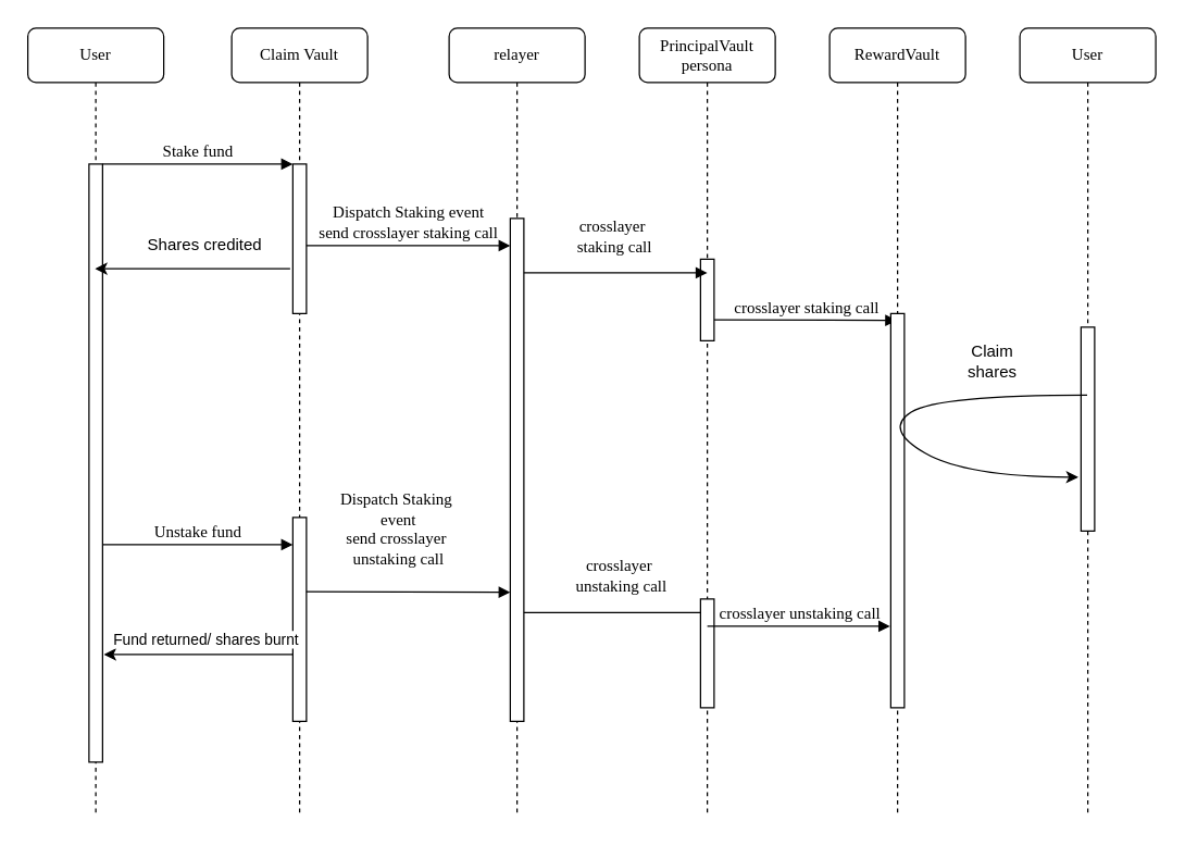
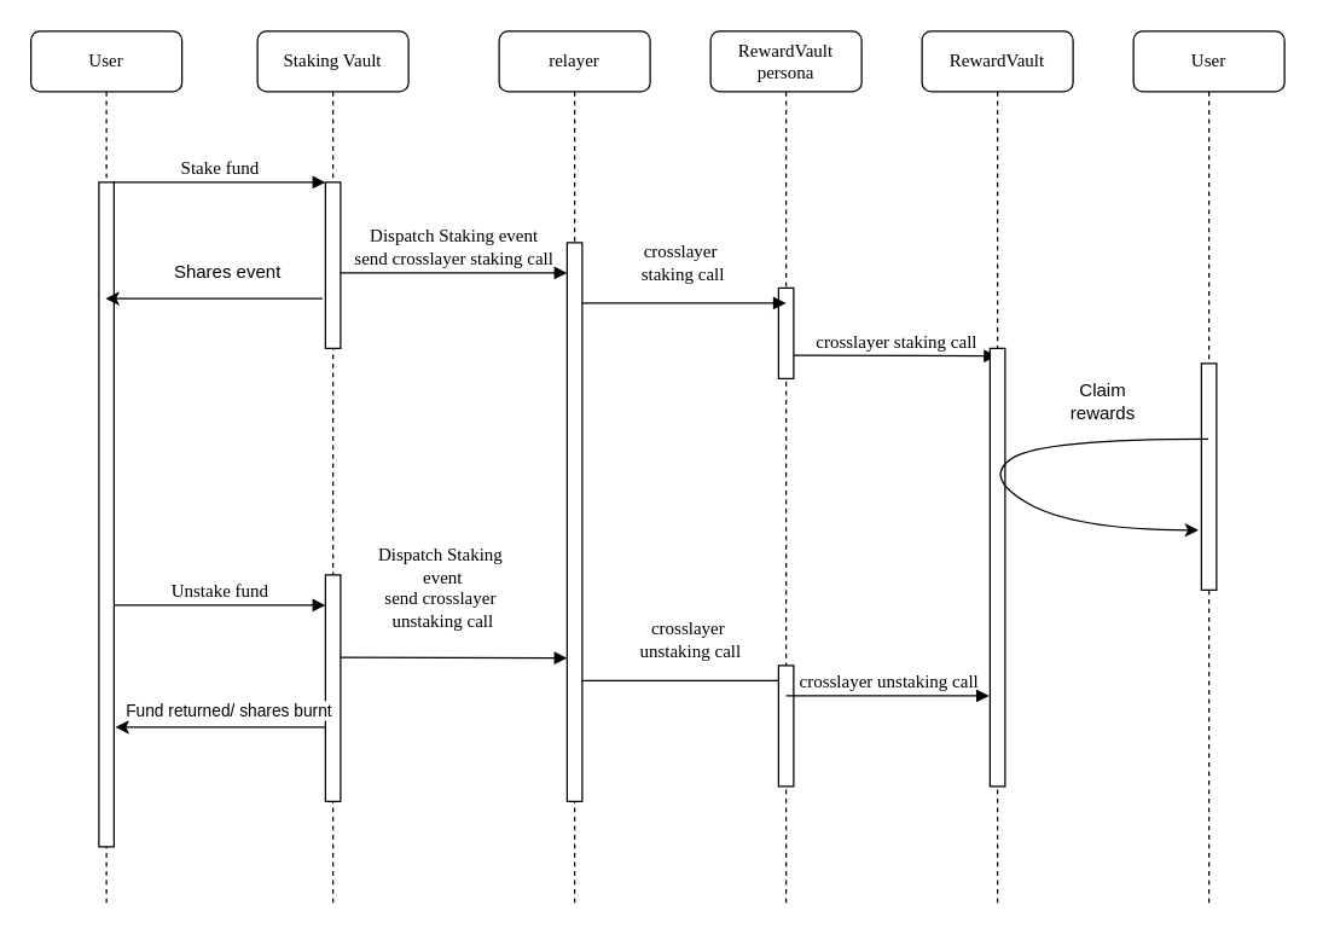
  <mxCell id="0" />
  <mxCell id="1" parent="0" />
- <mxCell id="2" value="Claim Vault" style="shape=umlLifeline;perimeter=lifelinePerimeter;whiteSpace=wrap;html=1;container=1;collapsible=0;recursiveResize=0;outlineConnect=0;rounded=1;shadow=0;comic=0;labelBackgroundColor=none;strokeWidth=1;fontFamily=Verdana;fontSize=12;align=center;" parent="1" vertex="1"><mxGeometry x="170" y="20" width="100" height="580" as="geometry" /></mxCell>
+ <mxCell id="2" value="Staking Vault" style="shape=umlLifeline;perimeter=lifelinePerimeter;whiteSpace=wrap;html=1;container=1;collapsible=0;recursiveResize=0;outlineConnect=0;rounded=1;shadow=0;comic=0;labelBackgroundColor=none;strokeWidth=1;fontFamily=Verdana;fontSize=12;align=center;" parent="1" vertex="1"><mxGeometry x="170" y="20" width="100" height="580" as="geometry" /></mxCell>
  <mxCell id="3" value="" style="html=1;points=[];perimeter=orthogonalPerimeter;rounded=0;shadow=0;comic=0;labelBackgroundColor=none;strokeWidth=1;fontFamily=Verdana;fontSize=12;align=center;" parent="2" vertex="1"><mxGeometry x="45" y="100" width="10" height="110" as="geometry" /></mxCell>
  <mxCell id="4" value="Dispatch Staking event&lt;br&gt;send crosslayer staking call" style="html=1;verticalAlign=bottom;endArrow=block;labelBackgroundColor=none;fontFamily=Verdana;fontSize=12;edgeStyle=elbowEdgeStyle;elbow=vertical;" parent="2" target="21" edge="1"><mxGeometry relative="1" as="geometry"><mxPoint x="55" y="160" as="sourcePoint" /><mxPoint x="185" y="160" as="targetPoint" /></mxGeometry></mxCell>
  <mxCell id="5" value="" style="html=1;points=[];perimeter=orthogonalPerimeter;rounded=0;shadow=0;comic=0;labelBackgroundColor=none;strokeWidth=1;fontFamily=Verdana;fontSize=12;align=center;" parent="2" vertex="1"><mxGeometry x="45" y="360" width="10" height="150" as="geometry" /></mxCell>
  <mxCell id="6" value="Unstake fund" style="html=1;verticalAlign=bottom;endArrow=block;entryX=0;entryY=0;labelBackgroundColor=none;fontFamily=Verdana;fontSize=12;edgeStyle=elbowEdgeStyle;elbow=vertical;" parent="2" edge="1"><mxGeometry relative="1" as="geometry"><mxPoint x="-95" y="380" as="sourcePoint" /><mxPoint x="45" y="380.0" as="targetPoint" /></mxGeometry></mxCell>
  <mxCell id="7" value="relayer" style="shape=umlLifeline;perimeter=lifelinePerimeter;whiteSpace=wrap;html=1;container=1;collapsible=0;recursiveResize=0;outlineConnect=0;rounded=1;shadow=0;comic=0;labelBackgroundColor=none;strokeWidth=1;fontFamily=Verdana;fontSize=12;align=center;" parent="1" vertex="1"><mxGeometry x="330" y="20" width="100" height="580" as="geometry" /></mxCell>
- <mxCell id="8" value="PrincipalVault&lt;br&gt;persona" style="shape=umlLifeline;perimeter=lifelinePerimeter;whiteSpace=wrap;html=1;container=1;collapsible=0;recursiveResize=0;outlineConnect=0;rounded=1;shadow=0;comic=0;labelBackgroundColor=none;strokeWidth=1;fontFamily=Verdana;fontSize=12;align=center;" parent="1" vertex="1"><mxGeometry x="470" y="20" width="100" height="580" as="geometry" /></mxCell>
+ <mxCell id="8" value="RewardVault&lt;br&gt;persona" style="shape=umlLifeline;perimeter=lifelinePerimeter;whiteSpace=wrap;html=1;container=1;collapsible=0;recursiveResize=0;outlineConnect=0;rounded=1;shadow=0;comic=0;labelBackgroundColor=none;strokeWidth=1;fontFamily=Verdana;fontSize=12;align=center;" parent="1" vertex="1"><mxGeometry x="470" y="20" width="100" height="580" as="geometry" /></mxCell>
  <mxCell id="9" value="crosslayer staking call" style="html=1;verticalAlign=bottom;endArrow=block;labelBackgroundColor=none;fontFamily=Verdana;fontSize=12;edgeStyle=elbowEdgeStyle;elbow=vertical;" parent="8" target="13" edge="1"><mxGeometry relative="1" as="geometry"><mxPoint x="55" y="214.5" as="sourcePoint" /><mxPoint x="200" y="214.5" as="targetPoint" /></mxGeometry></mxCell>
  <mxCell id="10" value="" style="html=1;points=[];perimeter=orthogonalPerimeter;rounded=0;shadow=0;comic=0;labelBackgroundColor=none;strokeWidth=1;fontFamily=Verdana;fontSize=12;align=center;" parent="8" vertex="1"><mxGeometry x="45" y="170" width="10" height="60" as="geometry" /></mxCell>
  <mxCell id="11" value="crosslayer&lt;br&gt;&amp;nbsp;unstaking call" style="html=1;verticalAlign=bottom;endArrow=block;labelBackgroundColor=none;fontFamily=Verdana;fontSize=12;edgeStyle=elbowEdgeStyle;elbow=vertical;" parent="8" edge="1"><mxGeometry x="0.035" y="10" relative="1" as="geometry"><mxPoint x="-90" y="430" as="sourcePoint" /><mxPoint x="55" y="430" as="targetPoint" /><mxPoint as="offset" /></mxGeometry></mxCell>
  <mxCell id="12" value="" style="html=1;points=[];perimeter=orthogonalPerimeter;rounded=0;shadow=0;comic=0;labelBackgroundColor=none;strokeWidth=1;fontFamily=Verdana;fontSize=12;align=center;" parent="8" vertex="1"><mxGeometry x="45" y="420" width="10" height="80" as="geometry" /></mxCell>
  <mxCell id="13" value="RewardVault" style="shape=umlLifeline;perimeter=lifelinePerimeter;whiteSpace=wrap;html=1;container=1;collapsible=0;recursiveResize=0;outlineConnect=0;rounded=1;shadow=0;comic=0;labelBackgroundColor=none;strokeWidth=1;fontFamily=Verdana;fontSize=12;align=center;" parent="1" vertex="1"><mxGeometry x="610" y="20" width="100" height="580" as="geometry" /></mxCell>
  <mxCell id="14" value="crosslayer&lt;br&gt;&amp;nbsp;staking call" style="html=1;verticalAlign=bottom;endArrow=block;labelBackgroundColor=none;fontFamily=Verdana;fontSize=12;edgeStyle=elbowEdgeStyle;elbow=vertical;" parent="13" edge="1"><mxGeometry x="0.035" y="10" relative="1" as="geometry"><mxPoint x="-235" y="180" as="sourcePoint" /><mxPoint x="-90" y="180" as="targetPoint" /><mxPoint as="offset" /></mxGeometry></mxCell>
  <mxCell id="15" value="" style="html=1;points=[];perimeter=orthogonalPerimeter;rounded=0;shadow=0;comic=0;labelBackgroundColor=none;strokeWidth=1;fontFamily=Verdana;fontSize=12;align=center;" parent="13" vertex="1"><mxGeometry x="45" y="210" width="10" height="290" as="geometry" /></mxCell>
  <mxCell id="16" value="User" style="shape=umlLifeline;perimeter=lifelinePerimeter;whiteSpace=wrap;html=1;container=1;collapsible=0;recursiveResize=0;outlineConnect=0;rounded=1;shadow=0;comic=0;labelBackgroundColor=none;strokeWidth=1;fontFamily=Verdana;fontSize=12;align=center;" parent="1" vertex="1"><mxGeometry x="750" y="20" width="100" height="580" as="geometry" /></mxCell>
  <mxCell id="17" value="" style="html=1;points=[];perimeter=orthogonalPerimeter;rounded=0;shadow=0;comic=0;labelBackgroundColor=none;strokeColor=#000000;strokeWidth=1;fillColor=#FFFFFF;fontFamily=Verdana;fontSize=12;fontColor=#000000;align=center;" parent="16" vertex="1"><mxGeometry x="45" y="220" width="10" height="150" as="geometry" /></mxCell>
  <mxCell id="18" value="" style="curved=1;endArrow=classic;html=1;rounded=0;entryX=-0.2;entryY=0.736;entryDx=0;entryDy=0;entryPerimeter=0;" parent="16" source="16" target="17" edge="1"><mxGeometry width="50" height="50" relative="1" as="geometry"><mxPoint x="-300" y="270" as="sourcePoint" /><mxPoint x="-350" y="320" as="targetPoint" /><Array as="points"><mxPoint x="-60" y="270" /><mxPoint x="-100" y="295" /><mxPoint x="-40" y="330" /></Array></mxGeometry></mxCell>
  <mxCell id="19" value="User" style="shape=umlLifeline;perimeter=lifelinePerimeter;whiteSpace=wrap;html=1;container=1;collapsible=0;recursiveResize=0;outlineConnect=0;rounded=1;shadow=0;comic=0;labelBackgroundColor=none;strokeWidth=1;fontFamily=Verdana;fontSize=12;align=center;" parent="1" vertex="1"><mxGeometry x="20" y="20" width="100" height="580" as="geometry" /></mxCell>
  <mxCell id="20" value="" style="html=1;points=[];perimeter=orthogonalPerimeter;rounded=0;shadow=0;comic=0;labelBackgroundColor=none;strokeWidth=1;fontFamily=Verdana;fontSize=12;align=center;" parent="19" vertex="1"><mxGeometry x="45" y="100" width="10" height="440" as="geometry" /></mxCell>
  <mxCell id="21" value="" style="html=1;points=[];perimeter=orthogonalPerimeter;rounded=0;shadow=0;comic=0;labelBackgroundColor=none;strokeWidth=1;fontFamily=Verdana;fontSize=12;align=center;" parent="1" vertex="1"><mxGeometry x="375" y="160" width="10" height="370" as="geometry" /></mxCell>
  <mxCell id="22" value="Stake fund" style="html=1;verticalAlign=bottom;endArrow=block;entryX=0;entryY=0;labelBackgroundColor=none;fontFamily=Verdana;fontSize=12;edgeStyle=elbowEdgeStyle;elbow=vertical;" parent="1" source="20" target="3" edge="1"><mxGeometry relative="1" as="geometry"><mxPoint x="10" y="130" as="sourcePoint" /></mxGeometry></mxCell>
- <mxCell id="23" value="Claim shares" style="text;html=1;strokeColor=none;fillColor=none;align=center;verticalAlign=middle;whiteSpace=wrap;rounded=0;" parent="1" vertex="1"><mxGeometry x="700" y="250" width="60" height="30" as="geometry" /></mxCell>
+ <mxCell id="23" value="Claim rewards" style="text;html=1;strokeColor=none;fillColor=none;align=center;verticalAlign=middle;whiteSpace=wrap;rounded=0;" parent="1" vertex="1"><mxGeometry x="700" y="250" width="60" height="30" as="geometry" /></mxCell>
  <mxCell id="24" value="Dispatch Staking&lt;br&gt;&amp;nbsp;event&lt;br&gt;send crosslayer&lt;br&gt;&amp;nbsp;unstaking call" style="html=1;verticalAlign=bottom;endArrow=block;labelBackgroundColor=none;fontFamily=Verdana;fontSize=12;edgeStyle=elbowEdgeStyle;elbow=vertical;" parent="1" edge="1"><mxGeometry x="-0.133" y="15" relative="1" as="geometry"><mxPoint x="225" y="434.5" as="sourcePoint" /><mxPoint x="375" y="434.5" as="targetPoint" /><mxPoint x="1" as="offset" /></mxGeometry></mxCell>
  <mxCell id="25" value="crosslayer unstaking call" style="html=1;verticalAlign=bottom;endArrow=block;labelBackgroundColor=none;fontFamily=Verdana;fontSize=12;edgeStyle=elbowEdgeStyle;elbow=vertical;" parent="1" edge="1"><mxGeometry relative="1" as="geometry"><mxPoint x="520" y="460" as="sourcePoint" /><mxPoint x="654.5" y="460.5" as="targetPoint" /></mxGeometry></mxCell>
  <mxCell id="26" value="" style="endArrow=classic;html=1;rounded=0;entryX=1.1;entryY=0.82;entryDx=0;entryDy=0;entryPerimeter=0;" parent="1" source="5" target="20" edge="1"><mxGeometry width="50" height="50" relative="1" as="geometry"><mxPoint x="420" y="360" as="sourcePoint" /><mxPoint x="470" y="310" as="targetPoint" /></mxGeometry></mxCell>
  <mxCell id="27" value="Fund returned/ shares burnt" style="edgeLabel;html=1;align=center;verticalAlign=middle;resizable=0;points=[];" parent="26" vertex="1" connectable="0"><mxGeometry x="0.093" y="1" relative="1" as="geometry"><mxPoint x="11" y="-12" as="offset" /></mxGeometry></mxCell>
  <mxCell id="28" value="" style="endArrow=classic;html=1;rounded=0;exitX=-0.2;exitY=0.7;exitDx=0;exitDy=0;exitPerimeter=0;" parent="1" source="3" target="19" edge="1"><mxGeometry width="50" height="50" relative="1" as="geometry"><mxPoint x="420" y="360" as="sourcePoint" /><mxPoint x="470" y="310" as="targetPoint" /></mxGeometry></mxCell>
- <mxCell id="29" value="Shares credited" style="text;html=1;align=center;verticalAlign=middle;resizable=0;points=[];autosize=1;strokeColor=none;fillColor=none;" parent="1" vertex="1"><mxGeometry x="100" y="170" width="100" height="20" as="geometry" /></mxCell>
+ <mxCell id="29" value="Shares event" style="text;html=1;align=center;verticalAlign=middle;resizable=0;points=[];autosize=1;strokeColor=none;fillColor=none;" parent="1" vertex="1"><mxGeometry x="100" y="170" width="100" height="20" as="geometry" /></mxCell>
